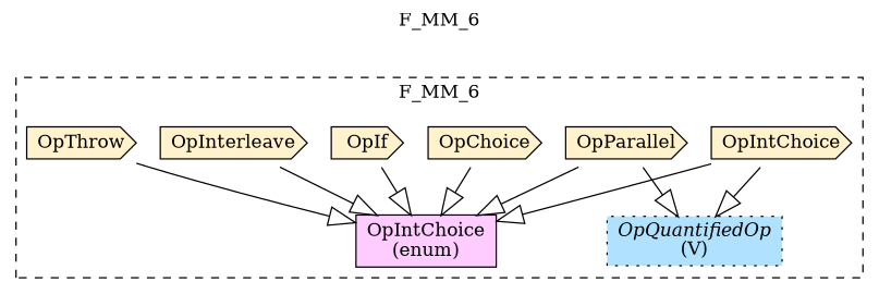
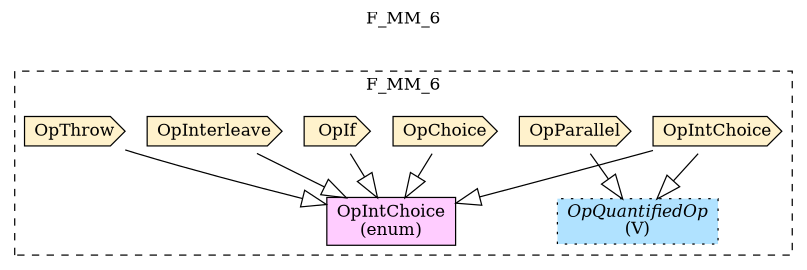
  digraph {
    label=F_MM_6
    labelfontsize=12
    labelloc=tl
    node [fillcolor="#FFF2CC" shape=cds style=filled]
    edge [arrowhead=onormal arrowsize=2.0]
    n1 [fillcolor="#FFCCFF" label="OpIntChoice\l(enum)" shape=record]
    n2 [label=OpChoice]
    n3 [fillcolor=lightskyblue1 label=<{<I>OpQuantifiedOp</I><br/>(V)}> shape=record style="filled,dotted"]
    n4 [label=OpIntChoice]
    n5 [label=OpParallel]
    n6 [label=OpIf]
    n7 [label=OpInterleave]
    n8 [label=OpThrow]
    subgraph cluster_1 {
      style=dashed
      n1
      n2
      n3
      n4
      n5
      n6
      n7
      n8
    }
    n2 -> n1
    n4 -> n1
    n4 -> n3
-   n5 -> n1
    n5 -> n3
    n6 -> n1
    n7 -> n1
    n8 -> n1
  }
